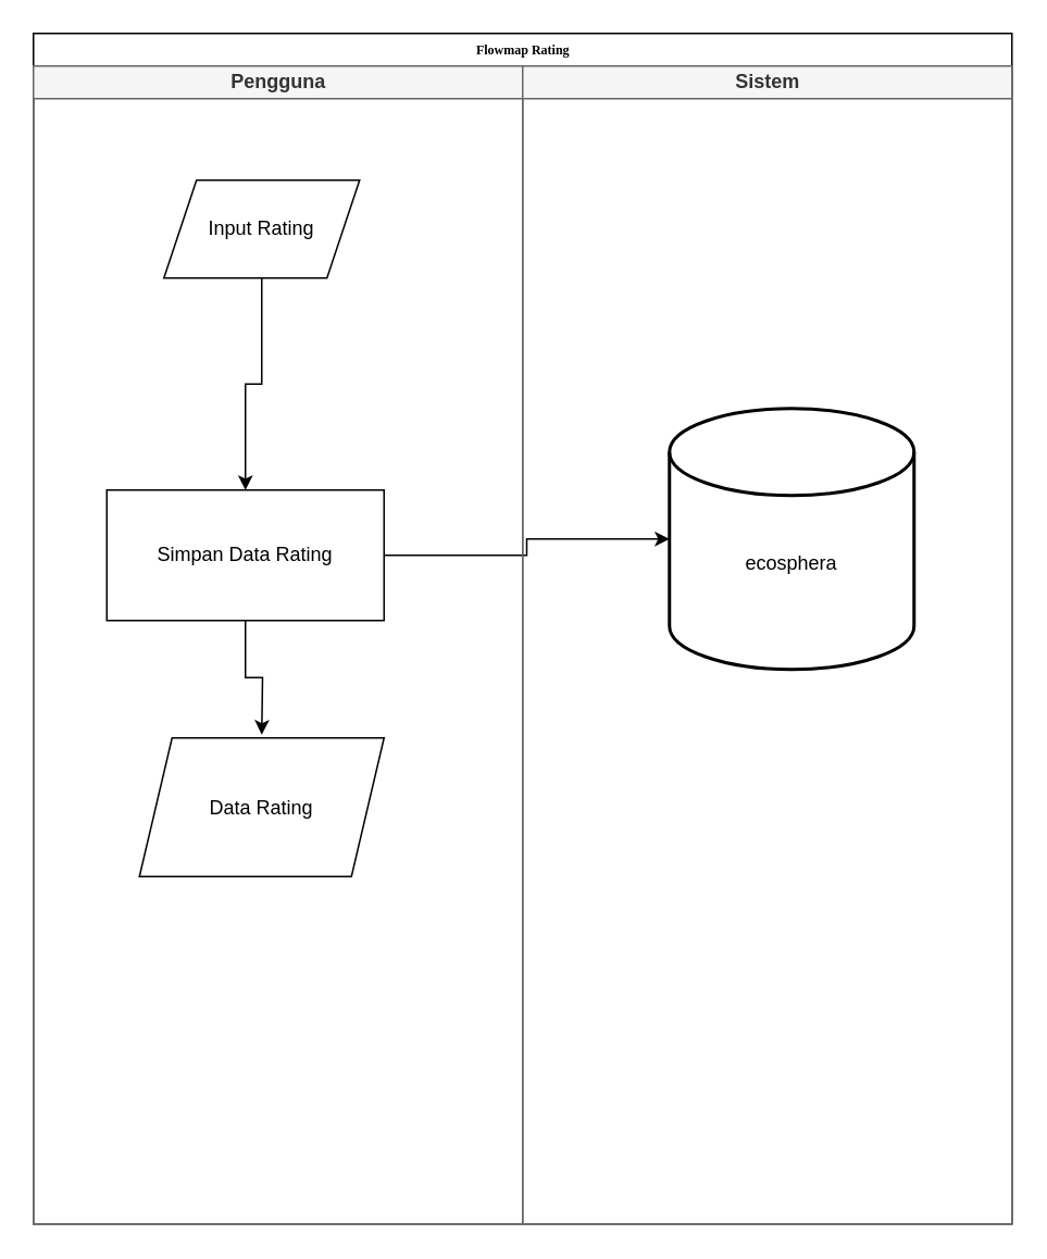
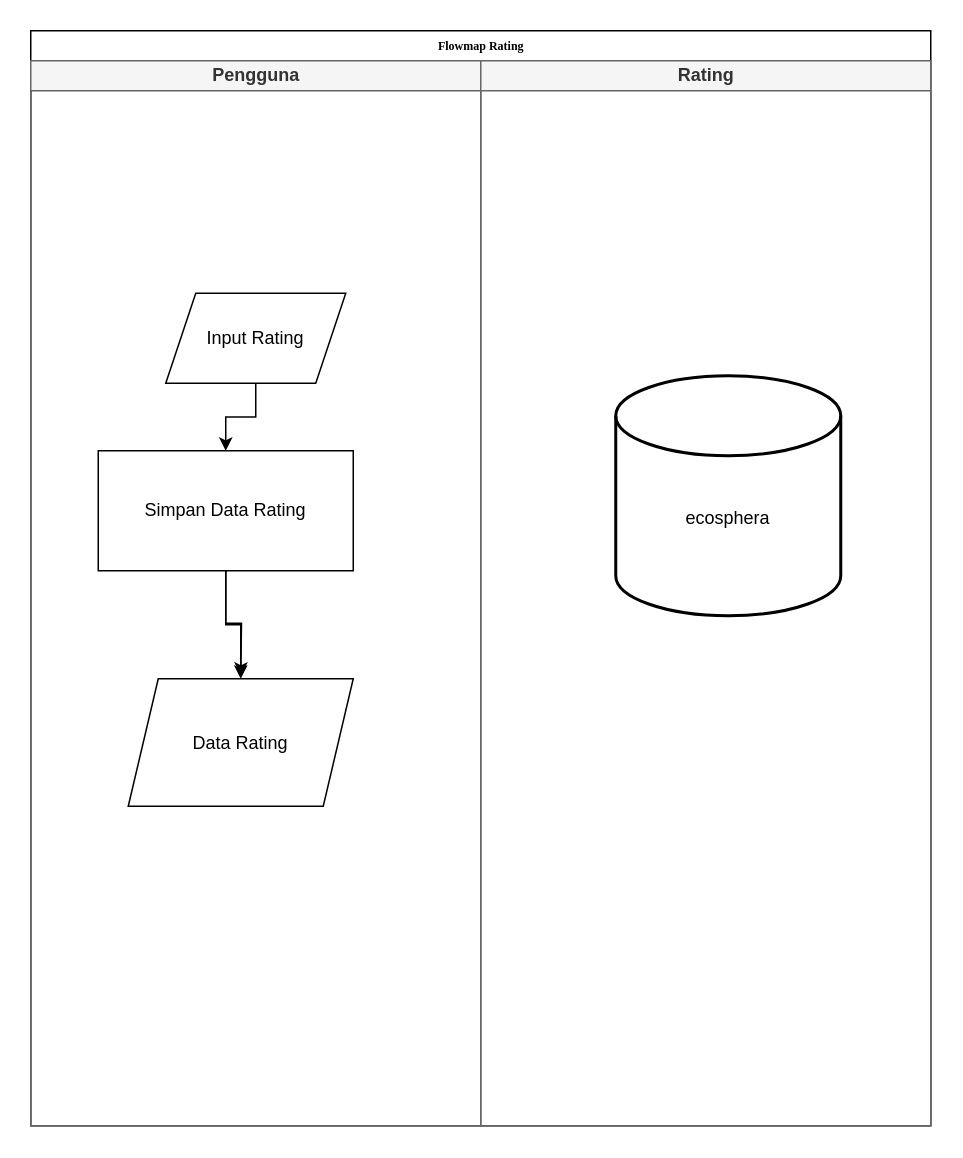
  <mxCell id="0" />
  <mxCell id="1" parent="0" />
  <mxCell id="2" value="Flowmap Rating" style="swimlane;html=1;childLayout=stackLayout;startSize=20;rounded=0;shadow=0;labelBackgroundColor=none;strokeWidth=1;fontFamily=Verdana;fontSize=8;align=center;" parent="1" vertex="1"><mxGeometry x="20" y="20" width="600" height="730" as="geometry" /></mxCell>
  <mxCell id="3" value="Pengguna" style="swimlane;html=1;startSize=20;fillColor=#f5f5f5;fontColor=#333333;strokeColor=#666666;" parent="2" vertex="1"><mxGeometry y="20" width="300" height="710" as="geometry" /></mxCell>
- <mxCell id="4" value="Input Rating" style="shape=parallelogram;perimeter=parallelogramPerimeter;whiteSpace=wrap;html=1;fixedSize=1;" parent="3" vertex="1"><mxGeometry x="80" y="70" width="120" height="60" as="geometry" /></mxCell>
+ <mxCell id="4" value="Input Rating" style="shape=parallelogram;perimeter=parallelogramPerimeter;whiteSpace=wrap;html=1;fixedSize=1;" parent="3" vertex="1"><mxGeometry x="90" y="155" width="120" height="60" as="geometry" /></mxCell>
  <mxCell id="5" value="" style="edgeStyle=orthogonalEdgeStyle;rounded=0;orthogonalLoop=1;jettySize=auto;html=1;" parent="3" source="6" edge="1"><mxGeometry relative="1" as="geometry"><mxPoint x="140" y="410" as="targetPoint" /></mxGeometry></mxCell>
  <mxCell id="6" value="Simpan Data Rating" style="rounded=0;whiteSpace=wrap;html=1;" parent="3" vertex="1"><mxGeometry x="45" y="260" width="170" height="80" as="geometry" /></mxCell>
  <mxCell id="7" style="edgeStyle=orthogonalEdgeStyle;rounded=0;orthogonalLoop=1;jettySize=auto;html=1;" parent="3" source="4" target="6" edge="1"><mxGeometry relative="1" as="geometry" /></mxCell>
  <mxCell id="8" value="Data Rating" style="shape=parallelogram;perimeter=parallelogramPerimeter;whiteSpace=wrap;html=1;fixedSize=1;" parent="3" vertex="1"><mxGeometry x="65" y="412" width="150" height="85" as="geometry" /></mxCell>
- <mxCell id="9" style="edgeStyle=orthogonalEdgeStyle;rounded=0;orthogonalLoop=1;jettySize=auto;html=1;" parent="2" source="6" target="11" edge="1"><mxGeometry relative="1" as="geometry" /></mxCell>
- <mxCell id="10" value="Sistem" style="swimlane;html=1;startSize=20;fillColor=#f5f5f5;fontColor=#333333;strokeColor=#666666;" parent="2" vertex="1"><mxGeometry x="300" y="20" width="300" height="710" as="geometry" /></mxCell>
+ <mxCell id="9" style="edgeStyle=orthogonalEdgeStyle;rounded=0;orthogonalLoop=1;jettySize=auto;html=1;" parent="2" source="6" target="8" edge="1"><mxGeometry relative="1" as="geometry" /></mxCell>
+ <mxCell id="10" value="Rating" style="swimlane;html=1;startSize=20;fillColor=#f5f5f5;fontColor=#333333;strokeColor=#666666;" parent="2" vertex="1"><mxGeometry x="300" y="20" width="300" height="710" as="geometry" /></mxCell>
  <mxCell id="11" value="&lt;br&gt;&lt;br&gt;ecosphera" style="strokeWidth=2;html=1;shape=mxgraph.flowchart.database;whiteSpace=wrap;" parent="10" vertex="1"><mxGeometry x="90" y="210" width="150" height="160" as="geometry" /></mxCell>
